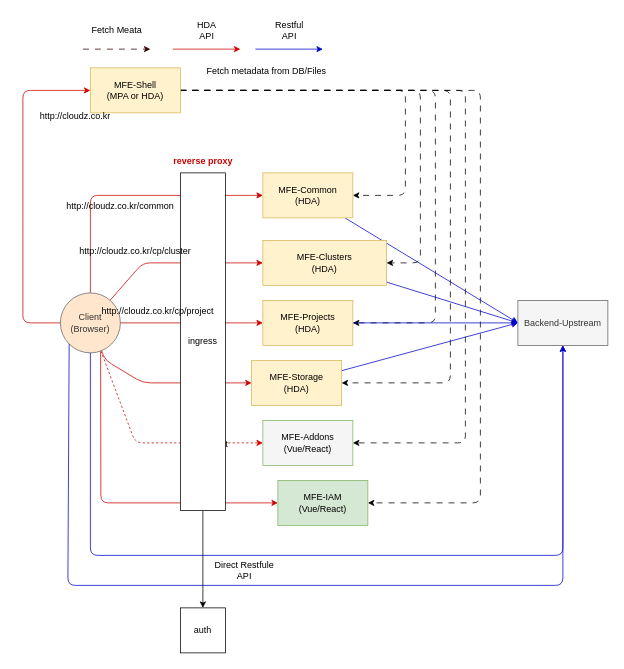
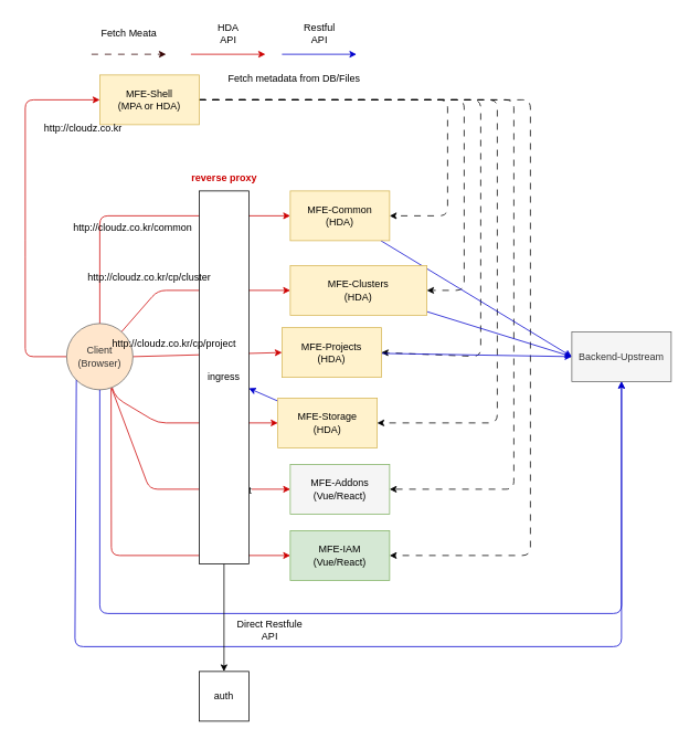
  <mxCell id="0" />
  <mxCell id="1" parent="0" />
  <mxCell id="2" style="edgeStyle=none;html=1;entryX=0;entryY=0.5;entryDx=0;entryDy=0;exitX=0;exitY=0.5;exitDx=0;exitDy=0;strokeColor=#CC0000;" parent="1" source="10" target="17" edge="1"><mxGeometry relative="1" as="geometry"><mxPoint x="410" y="310" as="targetPoint" /><Array as="points"><mxPoint x="30" y="430" /><mxPoint x="30" y="300" /><mxPoint x="30" y="120" /></Array></mxGeometry></mxCell>
  <mxCell id="3" style="edgeStyle=none;html=1;entryX=0;entryY=0.5;entryDx=0;entryDy=0;strokeColor=#CC0000;startArrow=none;exitX=0.5;exitY=0;exitDx=0;exitDy=0;" parent="1" source="10" target="19" edge="1"><mxGeometry relative="1" as="geometry"><mxPoint x="550" y="260" as="targetPoint" /><Array as="points"><mxPoint x="120" y="260" /></Array><mxPoint x="110" y="260" as="sourcePoint" /></mxGeometry></mxCell>
  <mxCell id="4" style="edgeStyle=none;html=1;entryX=0;entryY=0.5;entryDx=0;entryDy=0;strokeColor=#CC0000;" parent="1" source="10" target="21" edge="1"><mxGeometry relative="1" as="geometry"><Array as="points"><mxPoint x="190" y="350" /></Array></mxGeometry></mxCell>
  <mxCell id="5" style="edgeStyle=none;html=1;entryX=0;entryY=0.5;entryDx=0;entryDy=0;strokeColor=#CC0000;exitX=0.671;exitY=0.979;exitDx=0;exitDy=0;exitPerimeter=0;" parent="1" source="10" target="29" edge="1"><mxGeometry relative="1" as="geometry"><mxPoint x="130" y="530" as="sourcePoint" /><Array as="points"><mxPoint x="134" y="670" /></Array></mxGeometry></mxCell>
- <mxCell id="6" style="edgeStyle=none;html=1;entryX=0;entryY=0.5;entryDx=0;entryDy=0;strokeColor=#CC0000;dashed=1;" parent="1" source="10" target="27" edge="1"><mxGeometry relative="1" as="geometry"><Array as="points"><mxPoint x="180" y="590" /></Array></mxGeometry></mxCell>
+ <mxCell id="6" style="edgeStyle=none;html=1;entryX=0;entryY=0.5;entryDx=0;entryDy=0;strokeColor=#CC0000;" parent="1" source="10" target="27" edge="1"><mxGeometry relative="1" as="geometry"><Array as="points"><mxPoint x="180" y="590" /></Array></mxGeometry></mxCell>
  <mxCell id="7" value="Text" style="edgeLabel;html=1;align=center;verticalAlign=middle;resizable=0;points=[];" parent="6" vertex="1" connectable="0"><mxGeometry x="0.612" y="-1" relative="1" as="geometry"><mxPoint as="offset" /></mxGeometry></mxCell>
  <mxCell id="8" style="edgeStyle=none;html=1;entryX=0;entryY=0.5;entryDx=0;entryDy=0;strokeColor=#CC0000;" parent="1" source="10" target="25" edge="1"><mxGeometry relative="1" as="geometry"><Array as="points"><mxPoint x="140" y="480" /><mxPoint x="190" y="510" /></Array></mxGeometry></mxCell>
  <mxCell id="9" style="edgeStyle=none;html=1;entryX=0;entryY=0.5;entryDx=0;entryDy=0;strokeColor=#CC0000;startArrow=none;" parent="1" target="23" edge="1"><mxGeometry relative="1" as="geometry"><mxPoint x="160" y="430" as="sourcePoint" /></mxGeometry></mxCell>
  <mxCell id="10" value="Client&lt;br&gt;(Browser)" style="ellipse;whiteSpace=wrap;html=1;aspect=fixed;fillColor=#ffe6cc;fontColor=#333333;strokeColor=#666666;" parent="1" vertex="1"><mxGeometry x="80" y="390" width="80" height="80" as="geometry" /></mxCell>
  <mxCell id="11" style="edgeStyle=none;html=1;entryX=1;entryY=0.5;entryDx=0;entryDy=0;dashed=1;dashPattern=8 8;" parent="1" source="17" target="19" edge="1"><mxGeometry relative="1" as="geometry"><Array as="points"><mxPoint x="540" y="120" /><mxPoint x="540" y="260" /></Array></mxGeometry></mxCell>
  <mxCell id="12" style="edgeStyle=none;html=1;entryX=1;entryY=0.5;entryDx=0;entryDy=0;dashed=1;dashPattern=8 8;" parent="1" source="17" target="21" edge="1"><mxGeometry relative="1" as="geometry"><Array as="points"><mxPoint x="560" y="120" /><mxPoint x="560" y="350" /></Array></mxGeometry></mxCell>
  <mxCell id="13" style="edgeStyle=none;html=1;entryX=1;entryY=0.5;entryDx=0;entryDy=0;dashed=1;dashPattern=8 8;" parent="1" source="17" target="23" edge="1"><mxGeometry relative="1" as="geometry"><mxPoint x="530" y="430" as="targetPoint" /><Array as="points"><mxPoint x="580" y="120" /><mxPoint x="580" y="430" /></Array></mxGeometry></mxCell>
  <mxCell id="14" style="edgeStyle=none;html=1;entryX=1;entryY=0.5;entryDx=0;entryDy=0;dashed=1;dashPattern=8 8;" parent="1" source="17" target="25" edge="1"><mxGeometry relative="1" as="geometry"><Array as="points"><mxPoint x="600" y="120" /><mxPoint x="600" y="510" /></Array></mxGeometry></mxCell>
  <mxCell id="15" style="edgeStyle=none;html=1;dashed=1;dashPattern=8 8;" parent="1" source="17" target="27" edge="1"><mxGeometry relative="1" as="geometry"><Array as="points"><mxPoint x="620" y="120" /><mxPoint x="620" y="590" /></Array></mxGeometry></mxCell>
  <mxCell id="16" style="edgeStyle=none;html=1;entryX=1;entryY=0.5;entryDx=0;entryDy=0;dashed=1;dashPattern=8 8;" parent="1" source="17" target="29" edge="1"><mxGeometry relative="1" as="geometry"><Array as="points"><mxPoint x="640" y="120" /><mxPoint x="640" y="670" /></Array></mxGeometry></mxCell>
  <mxCell id="17" value="MFE-Shell&lt;br&gt;(MPA or HDA)" style="rounded=0;whiteSpace=wrap;html=1;fillColor=#fff2cc;strokeColor=#d6b656;" parent="1" vertex="1"><mxGeometry x="120" y="90" width="120" height="60" as="geometry" /></mxCell>
  <mxCell id="18" style="edgeStyle=none;html=1;entryX=0;entryY=0.5;entryDx=0;entryDy=0;strokeColor=#0000CC;" parent="1" source="19" target="31" edge="1"><mxGeometry relative="1" as="geometry" /></mxCell>
  <mxCell id="19" value="MFE-Common&lt;br&gt;(HDA)" style="rounded=0;whiteSpace=wrap;html=1;fillColor=#fff2cc;strokeColor=#d6b656;" parent="1" vertex="1"><mxGeometry x="350" y="230" width="120" height="60" as="geometry" /></mxCell>
  <mxCell id="20" style="edgeStyle=none;html=1;entryX=0;entryY=0.5;entryDx=0;entryDy=0;strokeColor=#0000CC;" parent="1" source="21" target="31" edge="1"><mxGeometry relative="1" as="geometry" /></mxCell>
  <mxCell id="21" value="MFE-Clusters&lt;br&gt;(HDA)" style="rounded=0;whiteSpace=wrap;html=1;fillColor=#fff2cc;strokeColor=#d6b656;" parent="1" vertex="1"><mxGeometry x="350" y="320" width="165" height="60" as="geometry" /></mxCell>
  <mxCell id="22" style="edgeStyle=none;html=1;entryX=0;entryY=0.5;entryDx=0;entryDy=0;strokeColor=#0000CC;" parent="1" source="23" target="31" edge="1"><mxGeometry relative="1" as="geometry" /></mxCell>
- <mxCell id="23" value="MFE-Projects&lt;br&gt;(HDA)" style="rounded=0;whiteSpace=wrap;html=1;fillColor=#fff2cc;strokeColor=#d6b656;" parent="1" vertex="1"><mxGeometry x="350" y="400" width="120" height="60" as="geometry" /></mxCell>
- <mxCell id="24" style="edgeStyle=none;html=1;entryX=0;entryY=0.5;entryDx=0;entryDy=0;strokeColor=#0000CC;" parent="1" source="25" target="31" edge="1"><mxGeometry relative="1" as="geometry" /></mxCell>
+ <mxCell id="23" value="MFE-Projects&lt;br&gt;(HDA)" style="rounded=0;whiteSpace=wrap;html=1;fillColor=#fff2cc;strokeColor=#d6b656;" parent="1" vertex="1"><mxGeometry x="340" y="395" width="120" height="60" as="geometry" /></mxCell>
+ <mxCell id="24" style="edgeStyle=none;html=1;strokeColor=#0000CC;" parent="1" source="25" target="40" edge="1"><mxGeometry relative="1" as="geometry" /></mxCell>
  <mxCell id="25" value="MFE-Storage&lt;br&gt;(HDA)" style="rounded=0;whiteSpace=wrap;html=1;fillColor=#fff2cc;strokeColor=#d6b656;" parent="1" vertex="1"><mxGeometry x="335" y="480" width="120" height="60" as="geometry" /></mxCell>
  <mxCell id="26" style="edgeStyle=none;html=1;entryX=0.5;entryY=1;entryDx=0;entryDy=0;strokeColor=#0000CC;startArrow=none;exitX=0.5;exitY=1;exitDx=0;exitDy=0;" parent="1" source="10" target="31" edge="1"><mxGeometry relative="1" as="geometry"><mxPoint x="30" y="640" as="sourcePoint" /><Array as="points"><mxPoint x="120" y="740" /><mxPoint x="750" y="740" /></Array></mxGeometry></mxCell>
  <mxCell id="27" value="MFE-Addons&lt;br&gt;(Vue/React)" style="rounded=0;whiteSpace=wrap;html=1;fillColor=#f5f5f5;strokeColor=#82b366;" parent="1" vertex="1"><mxGeometry x="350" y="560" width="120" height="60" as="geometry" /></mxCell>
  <mxCell id="28" style="edgeStyle=none;html=1;entryX=0.5;entryY=1;entryDx=0;entryDy=0;strokeColor=#0000CC;exitX=0;exitY=1;exitDx=0;exitDy=0;" parent="1" source="10" target="31" edge="1"><mxGeometry relative="1" as="geometry"><mxPoint x="50" y="470" as="sourcePoint" /><Array as="points"><mxPoint x="90" y="780" /><mxPoint x="750" y="780" /></Array></mxGeometry></mxCell>
- <mxCell id="29" value="MFE-IAM&lt;br&gt;(Vue/React)" style="rounded=0;whiteSpace=wrap;html=1;fillColor=#d5e8d4;strokeColor=#82b366;" parent="1" vertex="1"><mxGeometry x="370" y="640" width="120" height="60" as="geometry" /></mxCell>
+ <mxCell id="29" value="MFE-IAM&lt;br&gt;(Vue/React)" style="rounded=0;whiteSpace=wrap;html=1;fillColor=#d5e8d4;strokeColor=#82b366;" parent="1" vertex="1"><mxGeometry x="350" y="640" width="120" height="60" as="geometry" /></mxCell>
  <mxCell id="30" value="Fetch metadata from DB/Files" style="text;html=1;strokeColor=none;fillColor=none;align=center;verticalAlign=middle;whiteSpace=wrap;rounded=0;" parent="1" vertex="1"><mxGeometry x="260" y="80" width="190" height="30" as="geometry" /></mxCell>
  <mxCell id="31" value="Backend-Upstream" style="rounded=0;whiteSpace=wrap;html=1;fillColor=#f5f5f5;fontColor=#333333;strokeColor=#666666;" parent="1" vertex="1"><mxGeometry x="690" y="400" width="120" height="60" as="geometry" /></mxCell>
  <mxCell id="32" value="" style="endArrow=classic;html=1;strokeColor=#330000;dashed=1;dashPattern=8 8;" parent="1" edge="1"><mxGeometry width="50" height="50" relative="1" as="geometry"><mxPoint x="110" y="65" as="sourcePoint" /><mxPoint x="200" y="65" as="targetPoint" /></mxGeometry></mxCell>
  <mxCell id="33" value="" style="endArrow=classic;html=1;strokeColor=#CC0000;" parent="1" edge="1"><mxGeometry width="50" height="50" relative="1" as="geometry"><mxPoint x="230" y="65" as="sourcePoint" /><mxPoint x="320" y="65" as="targetPoint" /></mxGeometry></mxCell>
  <mxCell id="34" value="" style="endArrow=classic;html=1;strokeColor=#0000CC;" parent="1" edge="1"><mxGeometry width="50" height="50" relative="1" as="geometry"><mxPoint x="340" y="65" as="sourcePoint" /><mxPoint x="430" y="65" as="targetPoint" /></mxGeometry></mxCell>
  <mxCell id="35" value="Fetch Meata" style="text;html=1;align=center;verticalAlign=middle;resizable=0;points=[];autosize=1;strokeColor=none;fillColor=none;" parent="1" vertex="1"><mxGeometry x="110" y="25" width="90" height="30" as="geometry" /></mxCell>
  <mxCell id="36" value="HDA&lt;br&gt;API" style="text;html=1;align=center;verticalAlign=middle;resizable=0;points=[];autosize=1;strokeColor=none;fillColor=none;" parent="1" vertex="1"><mxGeometry x="250" y="20" width="50" height="40" as="geometry" /></mxCell>
  <mxCell id="37" value="Restful&lt;br&gt;API" style="text;html=1;align=center;verticalAlign=middle;resizable=0;points=[];autosize=1;strokeColor=none;fillColor=none;" parent="1" vertex="1"><mxGeometry x="355" y="20" width="60" height="40" as="geometry" /></mxCell>
  <mxCell id="38" value="Direct Restfule&lt;br&gt;API" style="text;html=1;align=center;verticalAlign=middle;resizable=0;points=[];autosize=1;strokeColor=none;fillColor=none;" parent="1" vertex="1"><mxGeometry x="275" y="740" width="100" height="40" as="geometry" /></mxCell>
  <mxCell id="39" style="edgeStyle=none;html=1;entryX=0.5;entryY=0;entryDx=0;entryDy=0;" parent="1" source="40" target="41" edge="1"><mxGeometry relative="1" as="geometry" /></mxCell>
  <mxCell id="40" value="ingress" style="rounded=0;whiteSpace=wrap;html=1;" parent="1" vertex="1"><mxGeometry x="240" y="230" width="60" height="450" as="geometry" /></mxCell>
  <mxCell id="41" value="auth" style="rounded=0;whiteSpace=wrap;html=1;" parent="1" vertex="1"><mxGeometry x="240" y="810" width="60" height="60" as="geometry" /></mxCell>
  <mxCell id="42" value="http://cloudz.co.kr" style="text;html=1;strokeColor=none;fillColor=none;align=center;verticalAlign=middle;whiteSpace=wrap;rounded=0;" parent="1" vertex="1"><mxGeometry x="20" y="140" width="160" height="30" as="geometry" /></mxCell>
  <mxCell id="43" value="http://cloudz.co.kr/cp/cluster" style="text;html=1;strokeColor=none;fillColor=none;align=center;verticalAlign=middle;whiteSpace=wrap;rounded=0;" parent="1" vertex="1"><mxGeometry x="100" y="320" width="160" height="30" as="geometry" /></mxCell>
  <mxCell id="44" value="http://cloudz.co.kr/common" style="text;html=1;strokeColor=none;fillColor=none;align=center;verticalAlign=middle;whiteSpace=wrap;rounded=0;" parent="1" vertex="1"><mxGeometry x="80" y="260" width="160" height="30" as="geometry" /></mxCell>
  <mxCell id="45" value="reverse proxy" style="text;html=1;align=center;verticalAlign=middle;resizable=0;points=[];autosize=1;strokeColor=none;fillColor=none;fontColor=#CC0000;fontStyle=1" parent="1" vertex="1"><mxGeometry x="220" y="200" width="100" height="30" as="geometry" /></mxCell>
  <mxCell id="46" value="http://cloudz.co.kr/cp/project" style="text;html=1;strokeColor=none;fillColor=none;align=center;verticalAlign=middle;whiteSpace=wrap;rounded=0;" vertex="1" parent="1"><mxGeometry x="130" y="400" width="160" height="30" as="geometry" /></mxCell>
